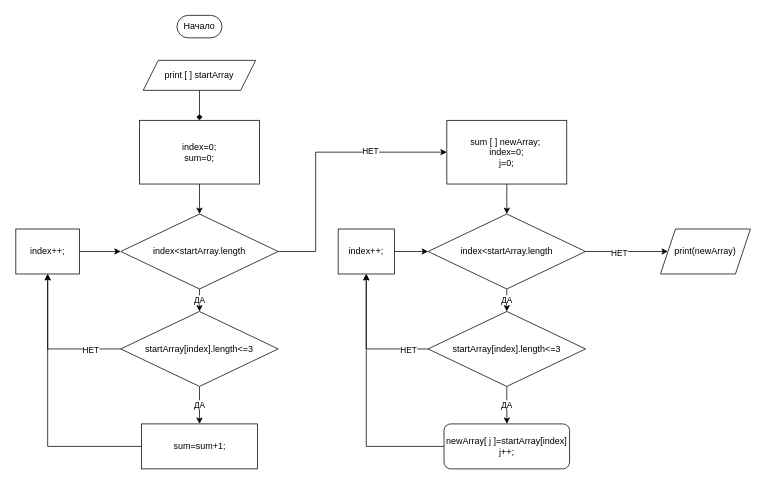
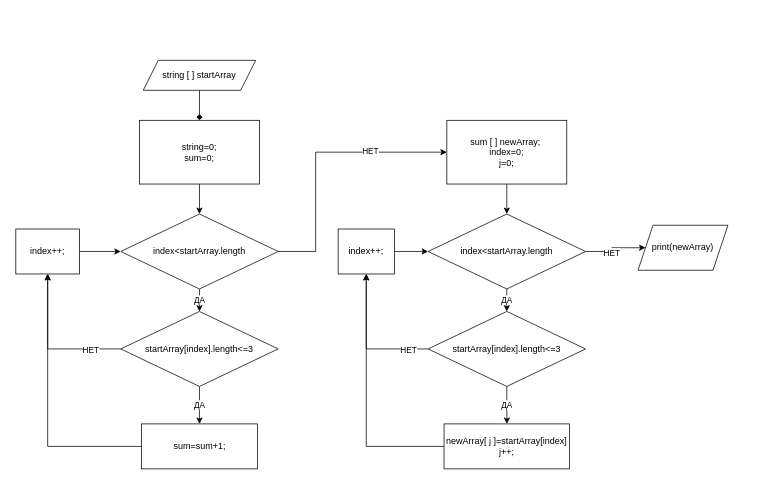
  <mxCell id="0" />
  <mxCell id="1" parent="0" />
- <mxCell id="2" value="Начало" style="rounded=1;whiteSpace=wrap;html=1;arcSize=50;" parent="1" vertex="1"><mxGeometry x="235" y="20" width="60" height="30" as="geometry" /></mxCell>
  <mxCell id="3" value="" style="edgeStyle=orthogonalEdgeStyle;rounded=0;orthogonalLoop=1;jettySize=auto;html=1;endArrow=diamond;" parent="1" source="4" target="6" edge="1"><mxGeometry relative="1" as="geometry" /></mxCell>
- <mxCell id="4" value="print [ ] startArray" style="shape=parallelogram;perimeter=parallelogramPerimeter;whiteSpace=wrap;html=1;fixedSize=1;" parent="1" vertex="1"><mxGeometry x="190" y="80" width="150" height="40" as="geometry" /></mxCell>
+ <mxCell id="4" value="string [ ] startArray" style="shape=parallelogram;perimeter=parallelogramPerimeter;whiteSpace=wrap;html=1;fixedSize=1;" parent="1" vertex="1"><mxGeometry x="190" y="80" width="150" height="40" as="geometry" /></mxCell>
  <mxCell id="5" value="" style="edgeStyle=orthogonalEdgeStyle;rounded=0;orthogonalLoop=1;jettySize=auto;html=1;" parent="1" source="6" target="10" edge="1"><mxGeometry relative="1" as="geometry" /></mxCell>
- <mxCell id="6" value="index=0;&lt;br&gt;sum=0;" style="rounded=0;whiteSpace=wrap;html=1;" parent="1" vertex="1"><mxGeometry x="185" y="160" width="160" height="85" as="geometry" /></mxCell>
+ <mxCell id="6" value="string=0;&lt;br&gt;sum=0;" style="rounded=0;whiteSpace=wrap;html=1;" parent="1" vertex="1"><mxGeometry x="185" y="160" width="160" height="85" as="geometry" /></mxCell>
  <mxCell id="7" value="ДА" style="edgeStyle=orthogonalEdgeStyle;rounded=0;orthogonalLoop=1;jettySize=auto;html=1;" edge="1" parent="1" source="10" target="23"><mxGeometry relative="1" as="geometry" /></mxCell>
  <mxCell id="8" style="edgeStyle=orthogonalEdgeStyle;rounded=0;orthogonalLoop=1;jettySize=auto;html=1;entryX=0;entryY=0.5;entryDx=0;entryDy=0;" edge="1" parent="1" source="10" target="19"><mxGeometry relative="1" as="geometry"><Array as="points"><mxPoint x="420" y="335" /><mxPoint x="420" y="203" /></Array></mxGeometry></mxCell>
  <mxCell id="9" value="НЕТ" style="edgeLabel;html=1;align=center;verticalAlign=middle;resizable=0;points=[];" vertex="1" connectable="0" parent="8"><mxGeometry x="0.428" y="1" relative="1" as="geometry"><mxPoint as="offset" /></mxGeometry></mxCell>
  <mxCell id="10" value="index&amp;lt;startArray.length" style="rhombus;whiteSpace=wrap;html=1;" parent="1" vertex="1"><mxGeometry x="160" y="285" width="210" height="100" as="geometry" /></mxCell>
  <mxCell id="11" style="edgeStyle=orthogonalEdgeStyle;rounded=0;orthogonalLoop=1;jettySize=auto;html=1;entryX=0.5;entryY=1;entryDx=0;entryDy=0;" edge="1" parent="1" source="12" target="25"><mxGeometry relative="1" as="geometry" /></mxCell>
  <mxCell id="12" value="sum=sum+1;&lt;span style=&quot;color: rgba(0, 0, 0, 0); font-family: monospace; font-size: 0px; text-align: start;&quot;&gt;%3CmxGraphModel%3E%3Croot%3E%3CmxCell%20id%3D%220%22%2F%3E%3CmxCell%20id%3D%221%22%20parent%3D%220%22%2F%3E%3CmxCell%20id%3D%222%22%20value%3D%22index%26amp%3Blt%3BstartArray.length%26lt%3Bbr%26gt%3BstartArray%5Bindex%5D.length%26amp%3Blt%3B%3D3%22%20style%3D%22rhombus%3BwhiteSpace%3Dwrap%3Bhtml%3D1%3B%22%20vertex%3D%221%22%20parent%3D%221%22%3E%3CmxGeometry%20x%3D%22370%22%20y%3D%22-1970%22%20width%3D%22210%22%20height%3D%22100%22%20as%3D%22geometry%22%2F%3E%3C%2FmxCell%3E%3C%2Froot%3E%3C%2FmxGraphModel%3E&lt;/span&gt;&lt;span style=&quot;color: rgba(0, 0, 0, 0); font-family: monospace; font-size: 0px; text-align: start;&quot;&gt;%3CmxGraphModel%3E%3Croot%3E%3CmxCell%20id%3D%220%22%2F%3E%3CmxCell%20id%3D%221%22%20parent%3D%220%22%2F%3E%3CmxCell%20id%3D%222%22%20value%3D%22index%26amp%3Blt%3BstartArray.length%26lt%3Bbr%26gt%3BstartArray%5Bindex%5D.length%26amp%3Blt%3B%3D3%22%20style%3D%22rhombus%3BwhiteSpace%3Dwrap%3Bhtml%3D1%3B%22%20vertex%3D%221%22%20parent%3D%221%22%3E%3CmxGeometry%20x%3D%22370%22%20y%3D%22-1970%22%20width%3D%22210%22%20height%3D%22100%22%20as%3D%22geometry%22%2F%3E%3C%2FmxCell%3E%3C%2Froot%3E%3C%2FmxGraphModel%3E&lt;/span&gt;&lt;span style=&quot;color: rgba(0, 0, 0, 0); font-family: monospace; font-size: 0px; text-align: start;&quot;&gt;%3CmxGraphModel%3E%3Croot%3E%3CmxCell%20id%3D%220%22%2F%3E%3CmxCell%20id%3D%221%22%20parent%3D%220%22%2F%3E%3CmxCell%20id%3D%222%22%20value%3D%22index%26amp%3Blt%3BstartArray.length%26lt%3Bbr%26gt%3BstartArray%5Bindex%5D.length%26amp%3Blt%3B%3D3%22%20style%3D%22rhombus%3BwhiteSpace%3Dwrap%3Bhtml%3D1%3B%22%20vertex%3D%221%22%20parent%3D%221%22%3E%3CmxGeometry%20x%3D%22370%22%20y%3D%22-1970%22%20width%3D%22210%22%20height%3D%22100%22%20as%3D%22geometry%22%2F%3E%3C%2FmxCell%3E%3C%2Froot%3E%3C%2FmxGraphModel%3E&lt;/span&gt;" style="rounded=0;whiteSpace=wrap;html=1;" parent="1" vertex="1"><mxGeometry x="187.5" y="565" width="155" height="60" as="geometry" /></mxCell>
- <mxCell id="13" value="print(newArray)" style="shape=parallelogram;perimeter=parallelogramPerimeter;whiteSpace=wrap;html=1;fixedSize=1;" parent="1" vertex="1"><mxGeometry x="880" y="305" width="120" height="60" as="geometry" /></mxCell>
+ <mxCell id="13" value="print(newArray)" style="shape=parallelogram;perimeter=parallelogramPerimeter;whiteSpace=wrap;html=1;fixedSize=1;" parent="1" vertex="1"><mxGeometry x="850" y="300" width="120" height="60" as="geometry" /></mxCell>
  <mxCell id="14" value="ДА" style="edgeStyle=orthogonalEdgeStyle;rounded=0;orthogonalLoop=1;jettySize=auto;html=1;" edge="1" parent="1" source="17" target="29"><mxGeometry relative="1" as="geometry" /></mxCell>
  <mxCell id="15" value="" style="edgeStyle=orthogonalEdgeStyle;rounded=0;orthogonalLoop=1;jettySize=auto;html=1;" edge="1" parent="1" source="17" target="13"><mxGeometry relative="1" as="geometry" /></mxCell>
  <mxCell id="16" value="НЕТ" style="edgeLabel;html=1;align=center;verticalAlign=middle;resizable=0;points=[];" vertex="1" connectable="0" parent="15"><mxGeometry x="-0.202" y="-1" relative="1" as="geometry"><mxPoint as="offset" /></mxGeometry></mxCell>
  <mxCell id="17" value="index&amp;lt;startArray.length" style="rhombus;whiteSpace=wrap;html=1;" vertex="1" parent="1"><mxGeometry x="570" y="285" width="210" height="100" as="geometry" /></mxCell>
  <mxCell id="18" value="" style="edgeStyle=orthogonalEdgeStyle;rounded=0;orthogonalLoop=1;jettySize=auto;html=1;" edge="1" parent="1" source="19" target="17"><mxGeometry relative="1" as="geometry" /></mxCell>
  <mxCell id="19" value="sum [ ] newArray;&amp;nbsp;&lt;br&gt;index=0;&lt;br&gt;j=0;" style="rounded=0;whiteSpace=wrap;html=1;" vertex="1" parent="1"><mxGeometry x="595" y="160" width="160" height="85" as="geometry" /></mxCell>
  <mxCell id="20" value="ДА" style="edgeStyle=orthogonalEdgeStyle;rounded=0;orthogonalLoop=1;jettySize=auto;html=1;" edge="1" parent="1" source="23" target="12"><mxGeometry relative="1" as="geometry" /></mxCell>
  <mxCell id="21" style="edgeStyle=orthogonalEdgeStyle;rounded=0;orthogonalLoop=1;jettySize=auto;html=1;entryX=0.5;entryY=1;entryDx=0;entryDy=0;" edge="1" parent="1" source="23" target="25"><mxGeometry relative="1" as="geometry" /></mxCell>
  <mxCell id="22" value="НЕТ" style="edgeLabel;html=1;align=center;verticalAlign=middle;resizable=0;points=[];" vertex="1" connectable="0" parent="21"><mxGeometry x="-0.584" y="1" relative="1" as="geometry"><mxPoint as="offset" /></mxGeometry></mxCell>
  <mxCell id="23" value="startArray[index].length&amp;lt;=3" style="rhombus;whiteSpace=wrap;html=1;" vertex="1" parent="1"><mxGeometry x="160" y="415" width="210" height="100" as="geometry" /></mxCell>
  <mxCell id="24" value="" style="edgeStyle=orthogonalEdgeStyle;rounded=0;orthogonalLoop=1;jettySize=auto;html=1;" edge="1" parent="1" source="25" target="10"><mxGeometry relative="1" as="geometry" /></mxCell>
  <mxCell id="25" value="index++;" style="rounded=0;whiteSpace=wrap;html=1;" vertex="1" parent="1"><mxGeometry x="20" y="305" width="85" height="60" as="geometry" /></mxCell>
  <mxCell id="26" value="ДА" style="edgeStyle=orthogonalEdgeStyle;rounded=0;orthogonalLoop=1;jettySize=auto;html=1;" edge="1" parent="1" source="29" target="31"><mxGeometry relative="1" as="geometry" /></mxCell>
  <mxCell id="27" style="edgeStyle=orthogonalEdgeStyle;rounded=0;orthogonalLoop=1;jettySize=auto;html=1;entryX=0.5;entryY=1;entryDx=0;entryDy=0;" edge="1" parent="1" source="29" target="33"><mxGeometry relative="1" as="geometry" /></mxCell>
  <mxCell id="28" value="НЕТ" style="edgeLabel;html=1;align=center;verticalAlign=middle;resizable=0;points=[];" vertex="1" connectable="0" parent="27"><mxGeometry x="-0.7" y="1" relative="1" as="geometry"><mxPoint as="offset" /></mxGeometry></mxCell>
  <mxCell id="29" value="startArray[index].length&amp;lt;=3" style="rhombus;whiteSpace=wrap;html=1;" vertex="1" parent="1"><mxGeometry x="570" y="415" width="210" height="100" as="geometry" /></mxCell>
  <mxCell id="30" style="edgeStyle=orthogonalEdgeStyle;rounded=0;orthogonalLoop=1;jettySize=auto;html=1;entryX=0.5;entryY=1;entryDx=0;entryDy=0;" edge="1" parent="1" source="31" target="33"><mxGeometry relative="1" as="geometry" /></mxCell>
- <mxCell id="31" value="newArray[ j ]=startArray[index]&lt;br&gt;j++;" style="whiteSpace=wrap;html=1;rounded=1;" vertex="1" parent="1"><mxGeometry x="591.25" y="565" width="167.5" height="60" as="geometry" /></mxCell>
+ <mxCell id="31" value="newArray[ j ]=startArray[index]&lt;br&gt;j++;" style="rounded=0;whiteSpace=wrap;html=1;" vertex="1" parent="1"><mxGeometry x="591.25" y="565" width="167.5" height="60" as="geometry" /></mxCell>
  <mxCell id="32" value="" style="edgeStyle=orthogonalEdgeStyle;rounded=0;orthogonalLoop=1;jettySize=auto;html=1;" edge="1" parent="1" source="33" target="17"><mxGeometry relative="1" as="geometry" /></mxCell>
  <mxCell id="33" value="index++;" style="rounded=0;whiteSpace=wrap;html=1;" vertex="1" parent="1"><mxGeometry x="450" y="305" width="75" height="60" as="geometry" /></mxCell>
